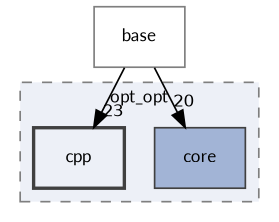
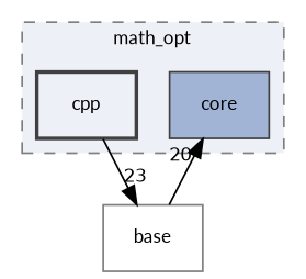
  digraph {
    compound=true
    fontname=Lato
    node [color=grey25 fillcolor="#edf0f7" fontname=Lato fontsize=10 shape=box]
    edge [fontname=Lato fontsize=10 labeldistance=1.5 labelfontname=Helvetica labelfontsize=10]
    n1 [fillcolor="#a2b4d6" label=core style="filled,"]
    n2 [label=cpp style="filled,bold,"]
    n3 [color=grey50 label=base]
    subgraph cluster_1 {
      bgcolor="#edf0f7"
      fontsize=10
-     label=opt_opt
+     label=math_opt
      pencolor=grey50
      style="filled,dashed,"
      n1
      n2
    }
-   n3 -> n2 [headlabel=23]
+   n2 -> n3 [headlabel=23]
    n3 -> n1 [headlabel=20]
  }
